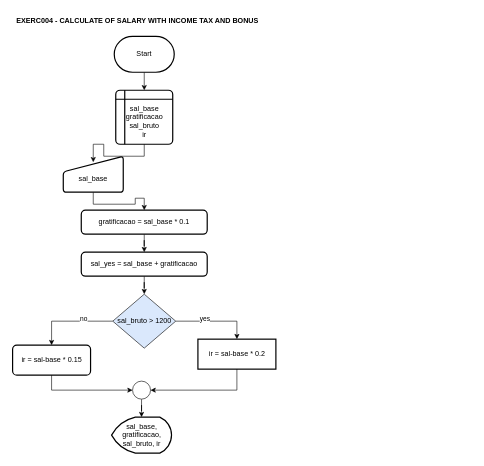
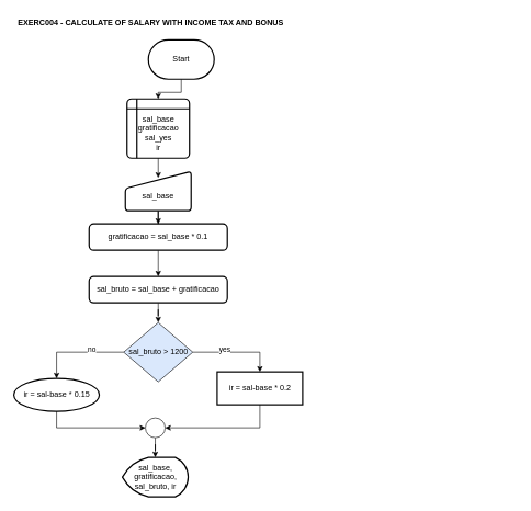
  <mxCell id="0" />
  <mxCell id="1" parent="0" />
  <mxCell id="2" style="edgeStyle=orthogonalEdgeStyle;rounded=0;orthogonalLoop=1;jettySize=auto;html=1;exitX=0.5;exitY=1;exitDx=0;exitDy=0;exitPerimeter=0;entryX=0.5;entryY=0;entryDx=0;entryDy=0;" parent="1" source="3" target="4" edge="1"><mxGeometry relative="1" as="geometry" /></mxCell>
- <mxCell id="3" value="Start" style="strokeWidth=2;html=1;shape=mxgraph.flowchart.terminator;whiteSpace=wrap;" parent="1" vertex="1"><mxGeometry x="190" y="60" width="100" height="60" as="geometry" /></mxCell>
- <mxCell id="4" value="&lt;div&gt;&lt;br&gt;&lt;/div&gt;&lt;div&gt;sal_base&lt;/div&gt;&lt;div&gt;gratificacao&lt;/div&gt;&lt;div&gt;sal_bruto&lt;/div&gt;&lt;div&gt;ir&lt;/div&gt;" style="shape=internalStorage;whiteSpace=wrap;html=1;dx=15;dy=15;rounded=1;arcSize=8;strokeWidth=2;" parent="1" vertex="1"><mxGeometry x="192.5" y="150" width="95" height="90" as="geometry" /></mxCell>
+ <mxCell id="3" value="Start" style="strokeWidth=2;html=1;shape=mxgraph.flowchart.terminator;whiteSpace=wrap;" parent="1" vertex="1"><mxGeometry x="225" y="60" width="100" height="60" as="geometry" /></mxCell>
+ <mxCell id="4" value="&lt;div&gt;&lt;br&gt;&lt;/div&gt;&lt;div&gt;sal_base&lt;/div&gt;&lt;div&gt;gratificacao&lt;/div&gt;&lt;div&gt;sal_yes&lt;/div&gt;&lt;div&gt;ir&lt;/div&gt;" style="shape=internalStorage;whiteSpace=wrap;html=1;dx=15;dy=15;rounded=1;arcSize=8;strokeWidth=2;" parent="1" vertex="1"><mxGeometry x="192.5" y="150" width="95" height="90" as="geometry" /></mxCell>
  <mxCell id="5" style="edgeStyle=orthogonalEdgeStyle;rounded=0;orthogonalLoop=1;jettySize=auto;html=1;exitX=0.5;exitY=1;exitDx=0;exitDy=0;" parent="1" source="6" target="8" edge="1"><mxGeometry relative="1" as="geometry" /></mxCell>
- <mxCell id="6" value="&lt;div&gt;&lt;br&gt;&lt;/div&gt;&lt;div&gt;sal_base&lt;/div&gt;" style="html=1;strokeWidth=2;shape=manualInput;whiteSpace=wrap;rounded=1;size=26;arcSize=11;" parent="1" vertex="1"><mxGeometry x="105" y="260" width="100" height="60" as="geometry" /></mxCell>
+ <mxCell id="6" value="&lt;div&gt;&lt;br&gt;&lt;/div&gt;&lt;div&gt;sal_base&lt;/div&gt;" style="html=1;strokeWidth=2;shape=manualInput;whiteSpace=wrap;rounded=1;size=26;arcSize=11;" parent="1" vertex="1"><mxGeometry x="190" y="260" width="100" height="60" as="geometry" /></mxCell>
  <mxCell id="7" style="edgeStyle=orthogonalEdgeStyle;rounded=0;orthogonalLoop=1;jettySize=auto;html=1;exitX=0.5;exitY=1;exitDx=0;exitDy=0;" parent="1" source="8" target="13" edge="1"><mxGeometry relative="1" as="geometry" /></mxCell>
- <mxCell id="8" value="gratificacao = sal_base * 0.1" style="rounded=1;whiteSpace=wrap;html=1;absoluteArcSize=1;arcSize=14;strokeWidth=2;" parent="1" vertex="1"><mxGeometry x="135" y="350" width="210" height="40" as="geometry" /></mxCell>
+ <mxCell id="8" value="gratificacao = sal_base * 0.1" style="rounded=1;whiteSpace=wrap;html=1;absoluteArcSize=1;arcSize=14;strokeWidth=2;" parent="1" vertex="1"><mxGeometry x="135" y="340" width="210" height="40" as="geometry" /></mxCell>
  <mxCell id="9" value="sal_base, gratificacao, sal_bruto, ir" style="strokeWidth=2;html=1;shape=mxgraph.flowchart.display;whiteSpace=wrap;" parent="1" vertex="1"><mxGeometry x="185.5" y="695" width="100" height="60" as="geometry" /></mxCell>
  <mxCell id="10" value="EXERC004 - CALCULATE OF SALARY WITH INCOME TAX AND BONUS" style="text;html=1;align=left;verticalAlign=middle;whiteSpace=wrap;rounded=0;fontStyle=1" parent="1" vertex="1"><mxGeometry x="25" y="20" width="760" height="30" as="geometry" /></mxCell>
  <mxCell id="11" style="edgeStyle=orthogonalEdgeStyle;rounded=0;orthogonalLoop=1;jettySize=auto;html=1;exitX=0.5;exitY=1;exitDx=0;exitDy=0;entryX=0.5;entryY=0.167;entryDx=0;entryDy=0;entryPerimeter=0;" parent="1" source="4" target="6" edge="1"><mxGeometry relative="1" as="geometry" /></mxCell>
  <mxCell id="12" style="edgeStyle=orthogonalEdgeStyle;rounded=0;orthogonalLoop=1;jettySize=auto;html=1;exitX=0.5;exitY=1;exitDx=0;exitDy=0;" parent="1" source="13" target="18" edge="1"><mxGeometry relative="1" as="geometry" /></mxCell>
- <mxCell id="13" value="sal_yes = sal_base + gratificacao" style="rounded=1;whiteSpace=wrap;html=1;absoluteArcSize=1;arcSize=14;strokeWidth=2;" parent="1" vertex="1"><mxGeometry x="135" y="420" width="210" height="40" as="geometry" /></mxCell>
+ <mxCell id="13" value="sal_bruto = sal_base + gratificacao" style="rounded=1;whiteSpace=wrap;html=1;absoluteArcSize=1;arcSize=14;strokeWidth=2;" parent="1" vertex="1"><mxGeometry x="135" y="420" width="210" height="40" as="geometry" /></mxCell>
  <mxCell id="14" style="edgeStyle=orthogonalEdgeStyle;rounded=0;orthogonalLoop=1;jettySize=auto;html=1;exitX=0;exitY=0.5;exitDx=0;exitDy=0;entryX=0.5;entryY=0;entryDx=0;entryDy=0;" parent="1" source="18" target="19" edge="1"><mxGeometry relative="1" as="geometry" /></mxCell>
  <mxCell id="15" value="no" style="edgeLabel;html=1;align=center;verticalAlign=middle;resizable=0;points=[];" parent="14" vertex="1" connectable="0"><mxGeometry x="-0.289" y="-4" relative="1" as="geometry"><mxPoint x="1" as="offset" /></mxGeometry></mxCell>
  <mxCell id="16" style="edgeStyle=orthogonalEdgeStyle;rounded=0;orthogonalLoop=1;jettySize=auto;html=1;exitX=1;exitY=0.5;exitDx=0;exitDy=0;entryX=0.5;entryY=0;entryDx=0;entryDy=0;" parent="1" source="18" target="20" edge="1"><mxGeometry relative="1" as="geometry" /></mxCell>
  <mxCell id="17" value="yes" style="edgeLabel;html=1;align=center;verticalAlign=middle;resizable=0;points=[];" parent="16" vertex="1" connectable="0"><mxGeometry x="-0.28" y="-4" relative="1" as="geometry"><mxPoint y="-9" as="offset" /></mxGeometry></mxCell>
  <mxCell id="18" value="sal_bruto &amp;gt; 1200" style="rhombus;whiteSpace=wrap;html=1;fillColor=#dae8fc;" parent="1" vertex="1"><mxGeometry x="187.5" y="490" width="105" height="90" as="geometry" /></mxCell>
- <mxCell id="19" value="ir = sal-base * 0.15" style="rounded=1;whiteSpace=wrap;html=1;absoluteArcSize=1;arcSize=14;strokeWidth=2;" parent="1" vertex="1"><mxGeometry x="20.5" y="575" width="130" height="50" as="geometry" /></mxCell>
+ <mxCell id="19" value="ir = sal-base * 0.15" style="ellipse;whiteSpace=wrap;html=1;absoluteArcSize=1;arcSize=14;strokeWidth=2;" parent="1" vertex="1"><mxGeometry x="20.5" y="575" width="130" height="50" as="geometry" /></mxCell>
  <mxCell id="20" value="ir = sal-base * 0.2" style="whiteSpace=wrap;html=1;absoluteArcSize=1;arcSize=14;strokeWidth=2;rounded=0;" parent="1" vertex="1"><mxGeometry x="329.5" y="565" width="130" height="50" as="geometry" /></mxCell>
  <mxCell id="21" style="edgeStyle=orthogonalEdgeStyle;rounded=0;orthogonalLoop=1;jettySize=auto;html=1;exitX=0.5;exitY=1;exitDx=0;exitDy=0;exitPerimeter=0;" parent="1" source="22" target="9" edge="1"><mxGeometry relative="1" as="geometry" /></mxCell>
  <mxCell id="22" value="" style="verticalLabelPosition=bottom;verticalAlign=top;html=1;shape=mxgraph.flowchart.on-page_reference;" parent="1" vertex="1"><mxGeometry x="220.5" y="635" width="30" height="30" as="geometry" /></mxCell>
  <mxCell id="23" style="edgeStyle=orthogonalEdgeStyle;rounded=0;orthogonalLoop=1;jettySize=auto;html=1;exitX=0.5;exitY=1;exitDx=0;exitDy=0;entryX=0;entryY=0.5;entryDx=0;entryDy=0;entryPerimeter=0;" parent="1" source="19" target="22" edge="1"><mxGeometry relative="1" as="geometry" /></mxCell>
  <mxCell id="24" style="edgeStyle=orthogonalEdgeStyle;rounded=0;orthogonalLoop=1;jettySize=auto;html=1;exitX=0.5;exitY=1;exitDx=0;exitDy=0;entryX=1;entryY=0.5;entryDx=0;entryDy=0;entryPerimeter=0;" parent="1" source="20" target="22" edge="1"><mxGeometry relative="1" as="geometry" /></mxCell>
